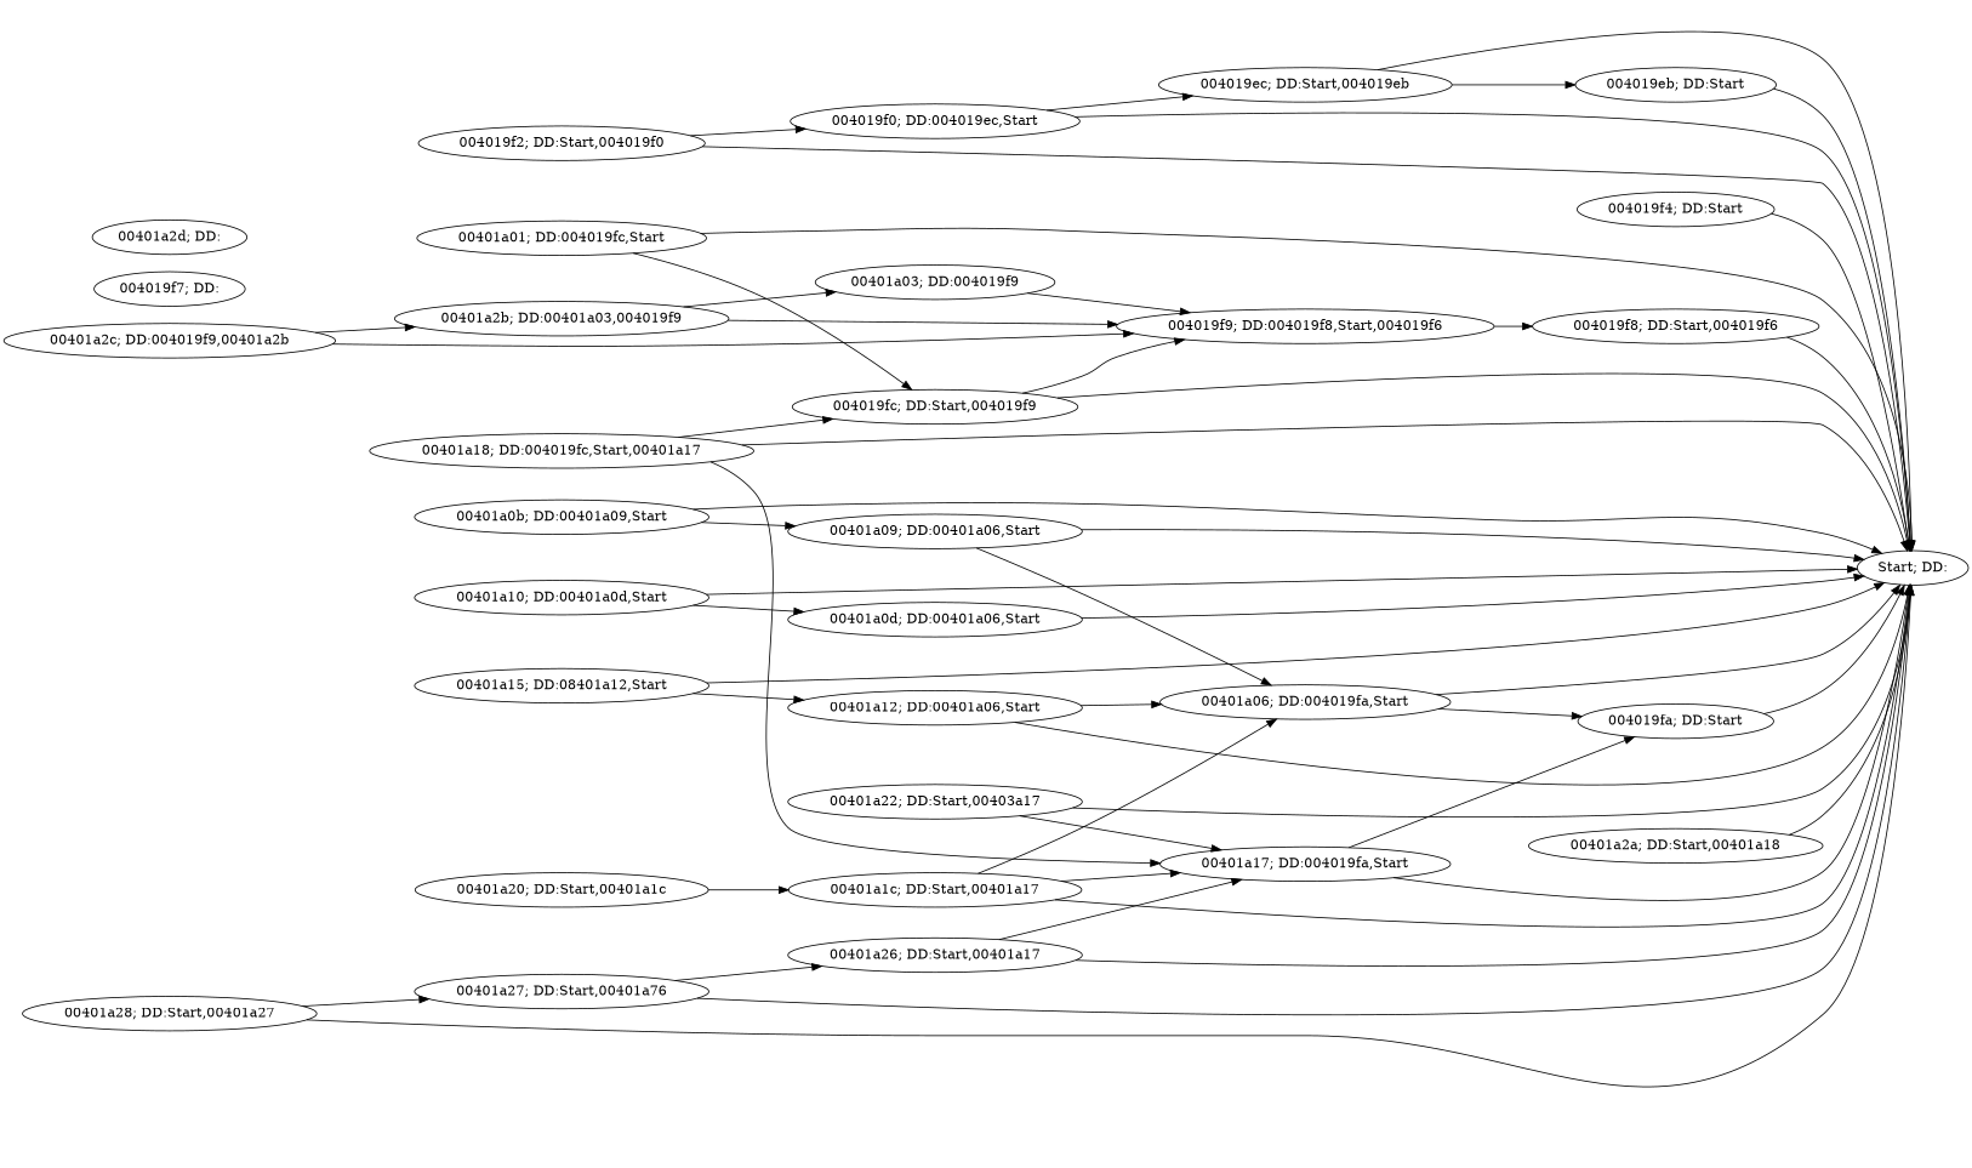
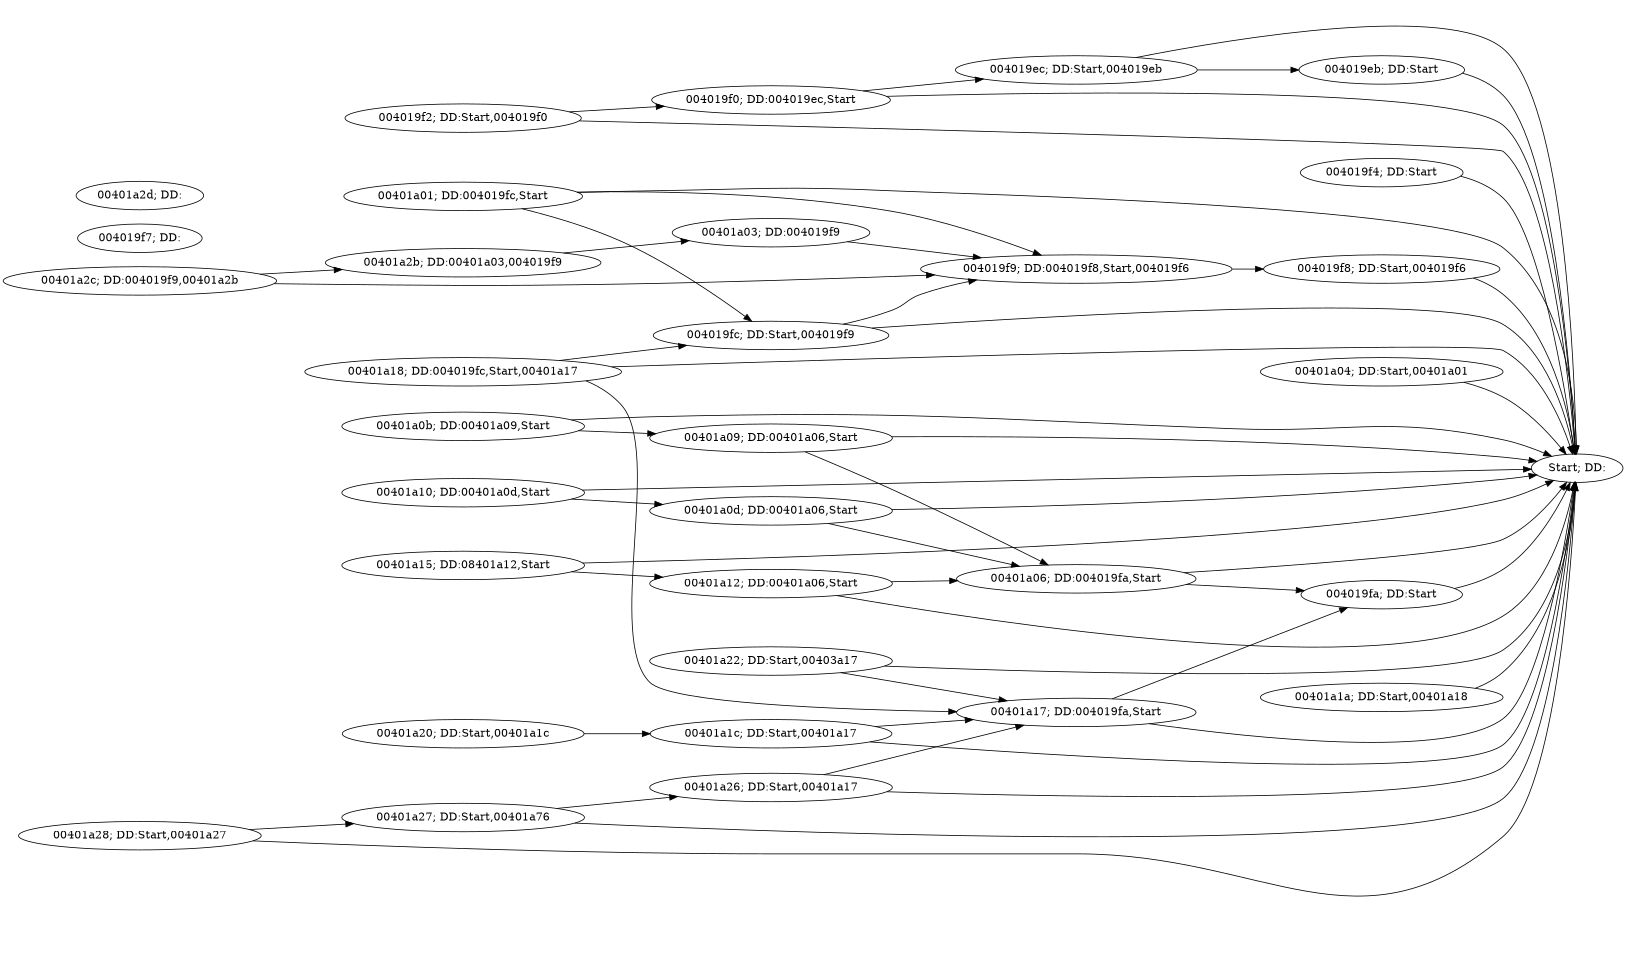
  digraph {
    rankdir=LR
    n1 [label="Start; DD:"]
    n2 [label="004019eb; DD:Start"]
    n3 [label="004019ec; DD:Start,004019eb"]
    n4 [label="004019f0; DD:004019ec,Start"]
    n5 [label="004019f2; DD:Start,004019f0"]
    n6 [label="004019f4; DD:Start"]
    n7 [label="004019f7; DD:"]
    n8 [label="004019f8; DD:Start,004019f6"]
    n9 [label="004019f9; DD:004019f8,Start,004019f6"]
    n10 [label="004019fa; DD:Start"]
    n11 [label="004019fc; DD:Start,004019f9"]
    n12 [label="00401a01; DD:004019fc,Start"]
    n13 [label="00401a03; DD:004019f9"]
+   n14 [label="00401a04; DD:Start,00401a01"]
    n15 [label="00401a06; DD:004019fa,Start"]
    n16 [label="00401a09; DD:00401a06,Start"]
    n17 [label="00401a0b; DD:00401a09,Start"]
    n18 [label="00401a0d; DD:00401a06,Start"]
    n19 [label="00401a10; DD:00401a0d,Start"]
    n20 [label="00401a12; DD:00401a06,Start"]
    n21 [label="00401a15; DD:08401a12,Start"]
    n22 [label="00401a17; DD:004019fa,Start"]
    n23 [label="00401a18; DD:004019fc,Start,00401a17"]
-   n24 [label="00401a2a; DD:Start,00401a18"]
+   n24 [label="00401a1a; DD:Start,00401a18"]
    n25 [label="00401a1c; DD:Start,00401a17"]
    n26 [label="00401a20; DD:Start,00401a1c"]
    n27 [label="00401a22; DD:Start,00403a17"]
    n28 [label="00401a26; DD:Start,00401a17"]
    n29 [label="00401a27; DD:Start,00401a76"]
    n30 [label="00401a28; DD:Start,00401a27"]
    n31 [label="00401a2b; DD:00401a03,004019f9"]
    n32 [label="00401a2c; DD:004019f9,00401a2b"]
    n33 [label="00401a2d; DD:"]
    n2 -> n1
    n3 -> n1
    n3 -> n2
    n4 -> n1
    n4 -> n3
    n5 -> n1
    n5 -> n4
    n6 -> n1
    n8 -> n1
    n9 -> n8
    n10 -> n1
    n11 -> n1
    n11 -> n9
    n12 -> n1
    n12 -> n11
    n13 -> n9
+   n14 -> n1
    n15 -> n1
    n15 -> n10
    n16 -> n1
    n16 -> n15
    n17 -> n1
    n17 -> n16
    n18 -> n1
-   n25 -> n15
+   n18 -> n15
    n19 -> n1
    n19 -> n18
    n20 -> n1
    n20 -> n15
    n21 -> n1
    n21 -> n20
    n22 -> n1
    n22 -> n10
    n23 -> n1
    n23 -> n11
    n23 -> n22
    n24 -> n1
    n25 -> n1
    n25 -> n22
    n26 -> n25
    n27 -> n1
    n27 -> n22
    n28 -> n1
    n28 -> n22
    n29 -> n1
    n29 -> n28
    n30 -> n1
    n30 -> n29
-   n31 -> n9
+   n12 -> n9
    n31 -> n13
    n32 -> n9
    n32 -> n31
  }
